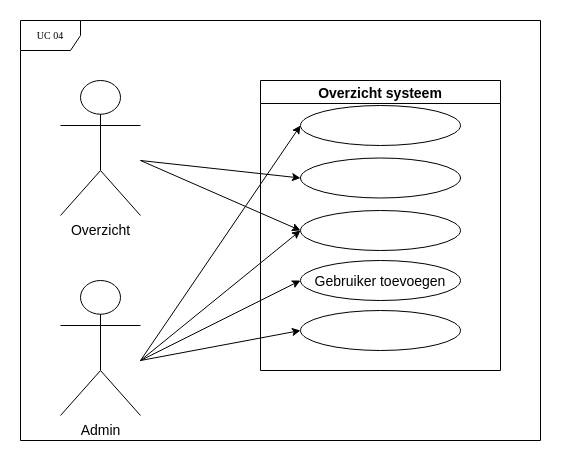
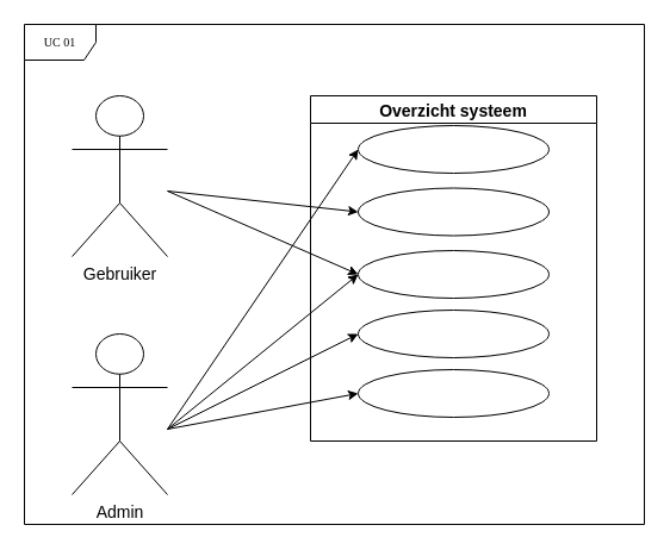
  <mxCell id="0" />
  <mxCell id="1" parent="0" />
- <mxCell id="2" value="UC 04" style="shape=umlFrame;whiteSpace=wrap;html=1;rounded=0;shadow=0;comic=0;labelBackgroundColor=none;strokeWidth=1;fontFamily=Verdana;fontSize=10;align=center;" parent="1" vertex="1"><mxGeometry x="20" y="20" width="520" height="420" as="geometry" /></mxCell>
- <mxCell id="3" value="Overzicht" style="shape=umlActor;verticalLabelPosition=bottom;verticalAlign=top;html=1;outlineConnect=0;fontSize=14;" vertex="1" parent="1"><mxGeometry x="60" y="80" width="80" height="135" as="geometry" /></mxCell>
+ <mxCell id="2" value="UC 01" style="shape=umlFrame;whiteSpace=wrap;html=1;rounded=0;shadow=0;comic=0;labelBackgroundColor=none;strokeWidth=1;fontFamily=Verdana;fontSize=10;align=center;" parent="1" vertex="1"><mxGeometry x="20" y="20" width="520" height="420" as="geometry" /></mxCell>
+ <mxCell id="3" value="Gebruiker" style="shape=umlActor;verticalLabelPosition=bottom;verticalAlign=top;html=1;outlineConnect=0;fontSize=14;" vertex="1" parent="1"><mxGeometry x="60" y="80" width="80" height="135" as="geometry" /></mxCell>
  <mxCell id="4" value="Admin" style="shape=umlActor;verticalLabelPosition=bottom;verticalAlign=top;html=1;outlineConnect=0;fontSize=14;" vertex="1" parent="1"><mxGeometry x="60" y="280" width="80" height="135" as="geometry" /></mxCell>
  <mxCell id="5" value="Overzicht systeem" style="swimlane;fontSize=14;" vertex="1" parent="1"><mxGeometry x="260" y="80" width="240" height="290" as="geometry"><mxRectangle x="280" y="80" width="130" height="23" as="alternateBounds" /></mxGeometry></mxCell>
  <mxCell id="6" value="" style="ellipse;whiteSpace=wrap;html=1;" vertex="1" parent="5"><mxGeometry x="40" y="25" width="160" height="40" as="geometry" /></mxCell>
  <mxCell id="7" value="" style="ellipse;whiteSpace=wrap;html=1;" vertex="1" parent="5"><mxGeometry x="40" y="77.5" width="160" height="40" as="geometry" /></mxCell>
  <mxCell id="8" value="" style="ellipse;whiteSpace=wrap;html=1;" vertex="1" parent="5"><mxGeometry x="40" y="130" width="160" height="40" as="geometry" /></mxCell>
  <mxCell id="9" value="" style="ellipse;whiteSpace=wrap;html=1;" vertex="1" parent="5"><mxGeometry x="40" y="230" width="160" height="40" as="geometry" /></mxCell>
  <mxCell id="10" value="" style="ellipse;whiteSpace=wrap;html=1;" vertex="1" parent="5"><mxGeometry x="40" y="180" width="160" height="40" as="geometry" /></mxCell>
- <mxCell id="11" value="&lt;span style=&quot;font-size: 14px&quot;&gt;Gebruiker toevoegen&lt;/span&gt;" style="text;html=1;strokeColor=none;fillColor=none;align=center;verticalAlign=middle;whiteSpace=wrap;rounded=0;fontSize=19;" vertex="1" parent="5"><mxGeometry x="50" y="185" width="140" height="30" as="geometry" /></mxCell>
  <mxCell id="12" value="" style="endArrow=classic;html=1;rounded=0;fontSize=14;entryX=0;entryY=0.5;entryDx=0;entryDy=0;" edge="1" parent="1" target="9"><mxGeometry width="50" height="50" relative="1" as="geometry"><mxPoint x="140" y="360" as="sourcePoint" /><mxPoint x="190" y="310" as="targetPoint" /></mxGeometry></mxCell>
  <mxCell id="13" value="" style="endArrow=classic;html=1;rounded=0;fontSize=14;entryX=0;entryY=0.5;entryDx=0;entryDy=0;" edge="1" parent="1" target="10"><mxGeometry width="50" height="50" relative="1" as="geometry"><mxPoint x="140" y="360" as="sourcePoint" /><mxPoint x="310" y="340" as="targetPoint" /></mxGeometry></mxCell>
  <mxCell id="14" value="" style="endArrow=classic;html=1;rounded=0;fontSize=14;entryX=0;entryY=0.5;entryDx=0;entryDy=0;" edge="1" parent="1" target="8"><mxGeometry width="50" height="50" relative="1" as="geometry"><mxPoint x="140" y="360" as="sourcePoint" /><mxPoint x="320" y="350" as="targetPoint" /></mxGeometry></mxCell>
  <mxCell id="15" value="" style="endArrow=classic;html=1;rounded=0;fontSize=14;entryX=0;entryY=0.5;entryDx=0;entryDy=0;" edge="1" parent="1" target="6"><mxGeometry width="50" height="50" relative="1" as="geometry"><mxPoint x="140" y="360" as="sourcePoint" /><mxPoint x="330" y="360" as="targetPoint" /></mxGeometry></mxCell>
  <mxCell id="16" value="" style="endArrow=classic;html=1;rounded=0;fontSize=14;entryX=0;entryY=0.5;entryDx=0;entryDy=0;" edge="1" parent="1" target="7"><mxGeometry width="50" height="50" relative="1" as="geometry"><mxPoint x="140" y="160" as="sourcePoint" /><mxPoint x="310" y="340" as="targetPoint" /></mxGeometry></mxCell>
  <mxCell id="17" value="" style="endArrow=classic;html=1;rounded=0;fontSize=14;entryX=0;entryY=0.5;entryDx=0;entryDy=0;" edge="1" parent="1" target="8"><mxGeometry width="50" height="50" relative="1" as="geometry"><mxPoint x="140" y="160" as="sourcePoint" /><mxPoint x="320" y="350" as="targetPoint" /></mxGeometry></mxCell>
